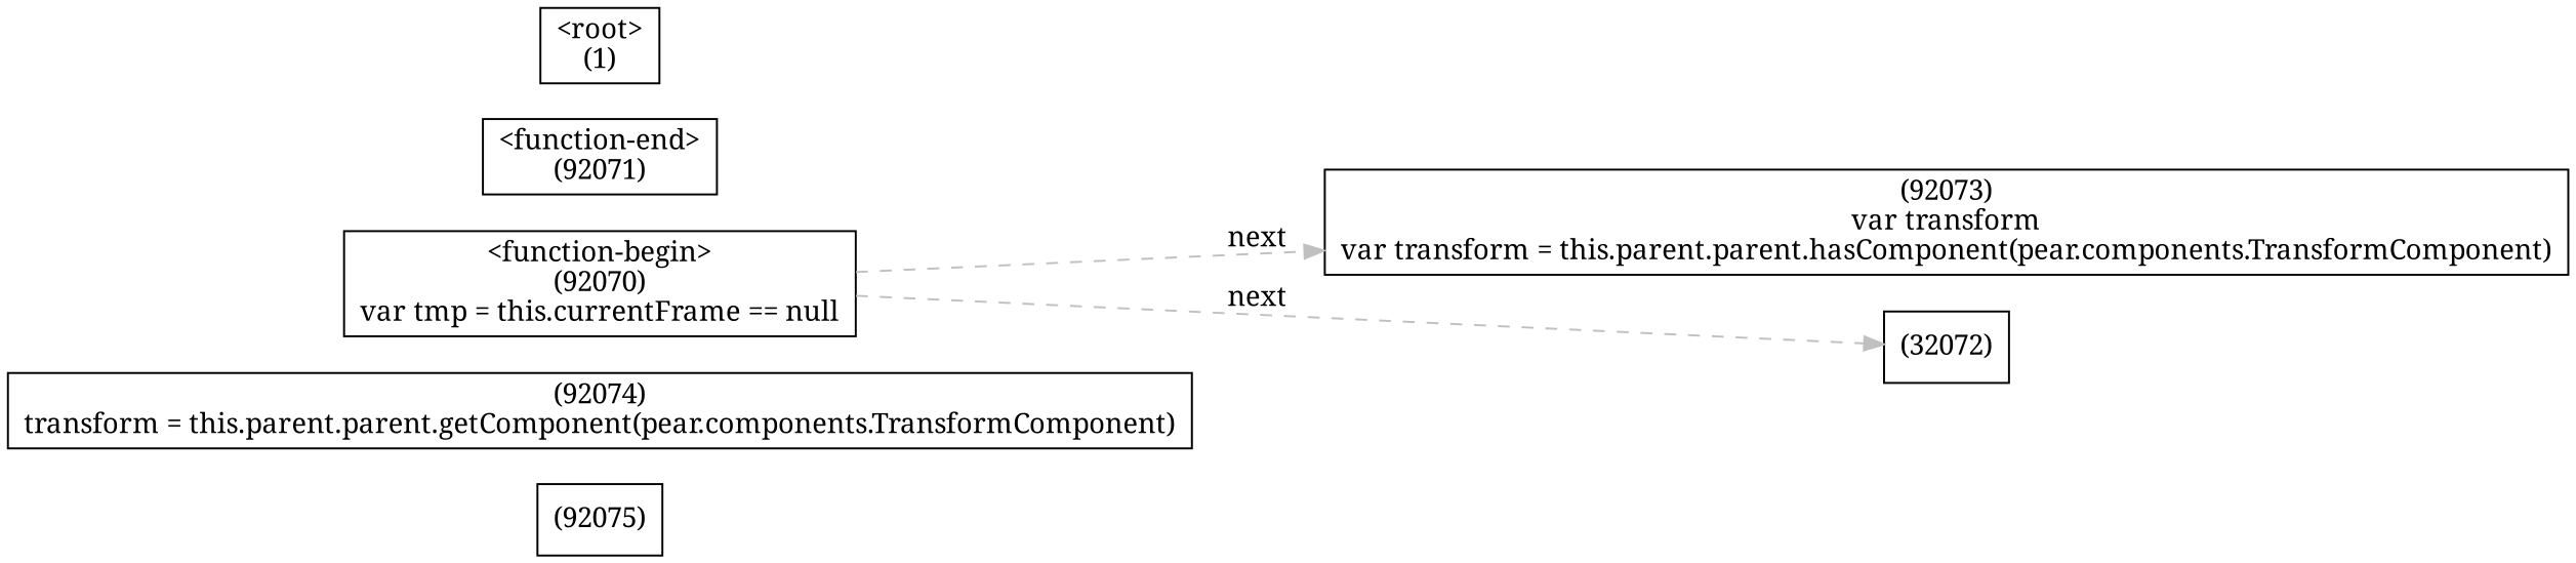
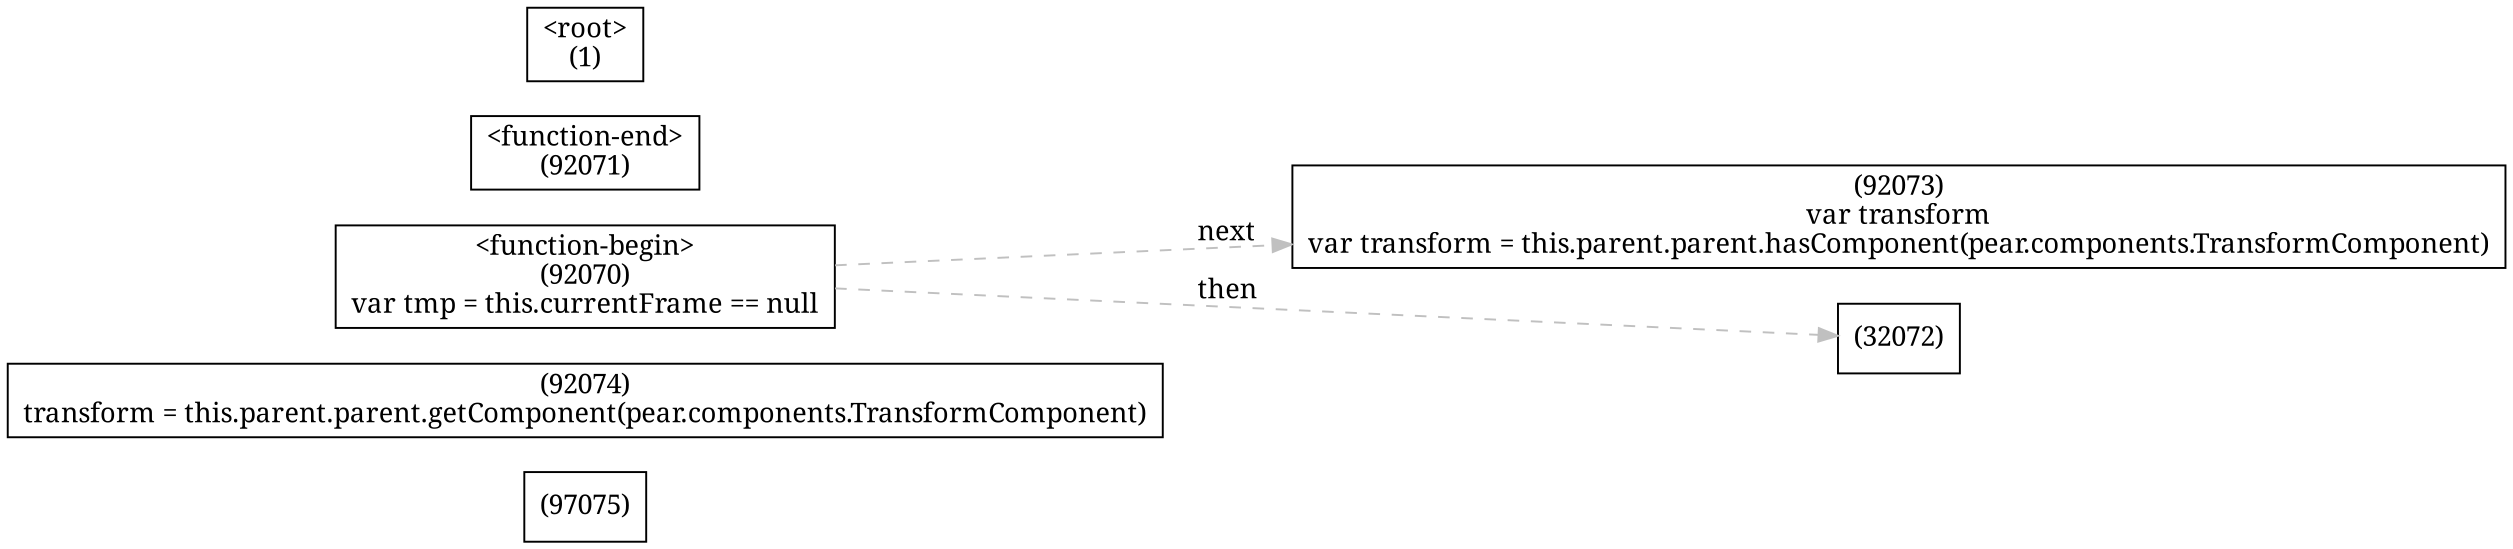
  digraph {
    fontname="Noto Serif"
    rankdir=LR
    node [fontname="Noto Serif" shape=box]
    edge [color=gray fontname="Noto Serif" style=dashed]
-   n1 [label="(92075)"]
+   n1 [label="(97075)"]
    n2 [label="(92074)\ntransform = this.parent.parent.getComponent(pear.components.TransformComponent)"]
    n3 [label="(92073)\nvar transform\nvar transform = this.parent.parent.hasComponent(pear.components.TransformComponent)"]
    n4 [label="(32072)"]
    n5 [label="<function-end>\n(92071)"]
    n6 [label="<function-begin>\n(92070)\nvar tmp = this.currentFrame == null"]
    n7 [label="<root>\n(1)"]
    n6 -> n3 [label=next]
-   n6 -> n4 [label=next]
+   n6 -> n4 [label=then]
  }
